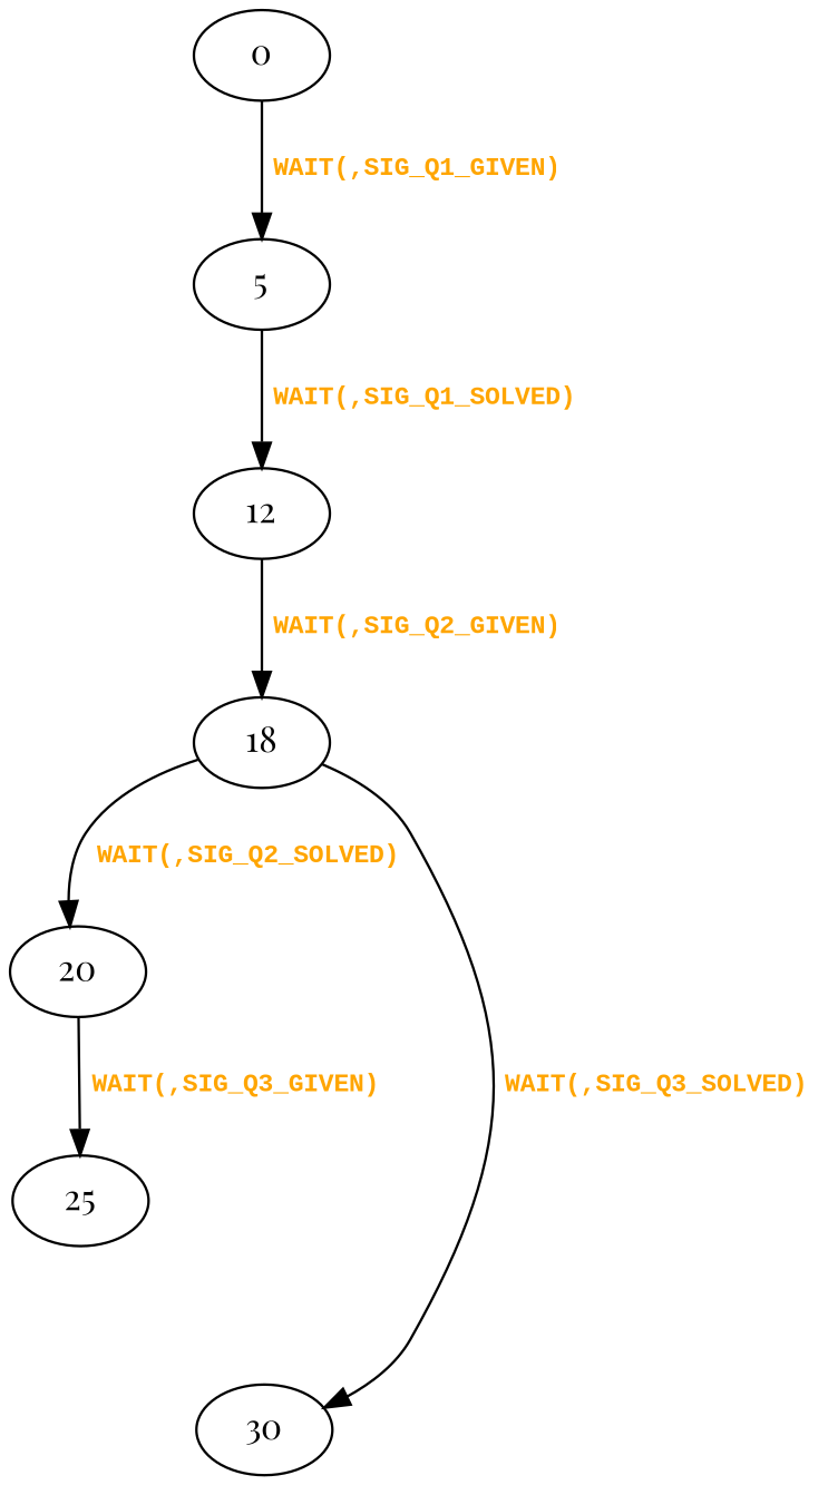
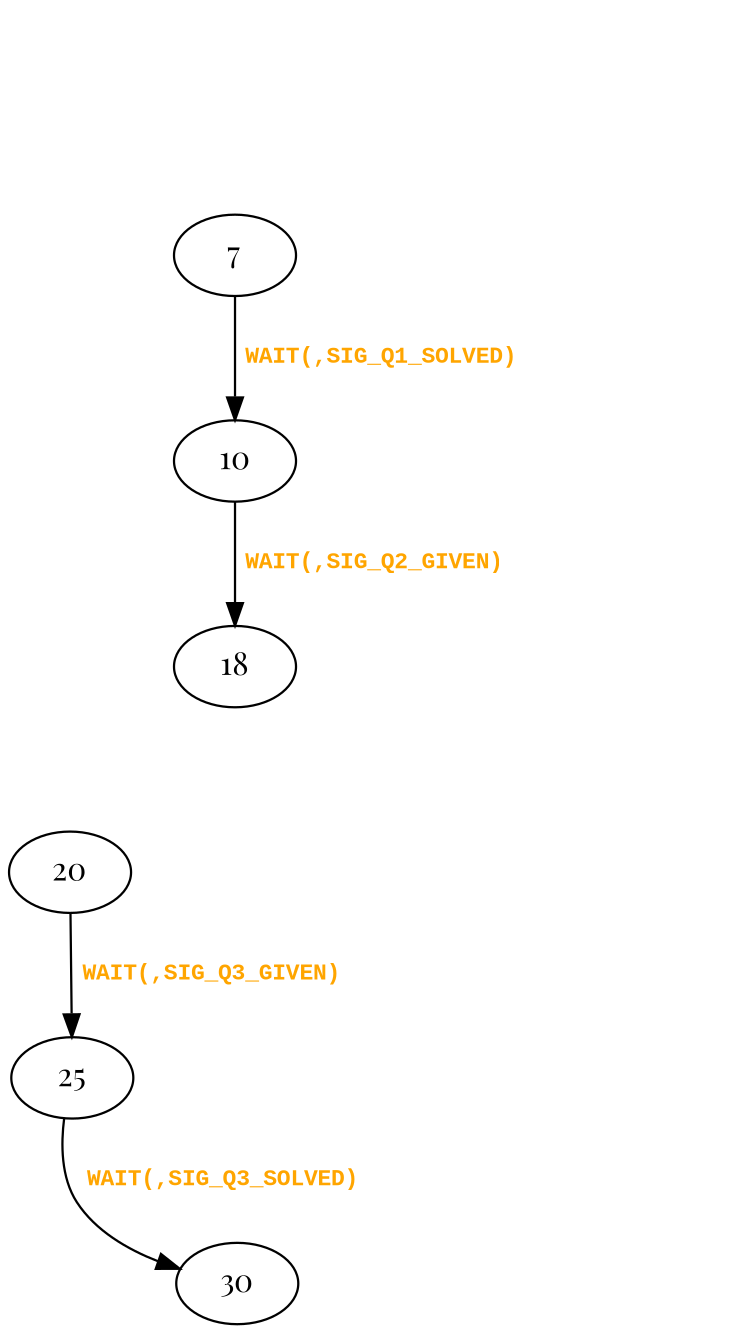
  digraph {
    fontname="Playfair Display"
    node [fontname="Playfair Display" shape=oval]
    edge [fontcolor=orange fontname="Playfair Display"]
-   0
-   5
-   10 [label=12]
+   5 [label=7]
+   10
    n4 [label=18]
    20
    25
    30
-   0 -> 5 [label=< <table border="0"><tr><td><font face="Courier New" point-size="10"><b>WAIT(,SIG_Q1_GIVEN)<br align="left"/></b></font></td></tr> </table>>]
    5 -> 10 [label=< <table border="0"><tr><td><font face="Courier New" point-size="10"><b>WAIT(,SIG_Q1_SOLVED)<br align="left"/></b></font></td></tr> </table>>]
    10 -> n4 [label=< <table border="0"><tr><td><font face="Courier New" point-size="10"><b>WAIT(,SIG_Q2_GIVEN)<br align="left"/></b></font></td></tr> </table>>]
-   n4 -> 20 [label=< <table border="0"><tr><td><font face="Courier New" point-size="10"><b>WAIT(,SIG_Q2_SOLVED)<br align="left"/></b></font></td></tr> </table>>]
    20 -> 25 [label=< <table border="0"><tr><td><font face="Courier New" point-size="10"><b>WAIT(,SIG_Q3_GIVEN)<br align="left"/></b></font></td></tr> </table>>]
-   n4 -> 30 [label=< <table border="0"><tr><td><font face="Courier New" point-size="10"><b>WAIT(,SIG_Q3_SOLVED)<br align="left"/></b></font></td></tr> </table>>]
+   25 -> 30 [label=< <table border="0"><tr><td><font face="Courier New" point-size="10"><b>WAIT(,SIG_Q3_SOLVED)<br align="left"/></b></font></td></tr> </table>>]
  }
